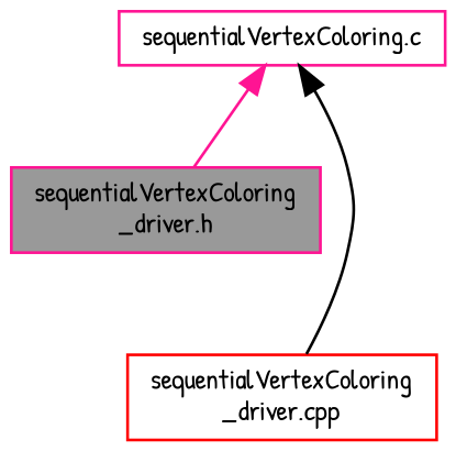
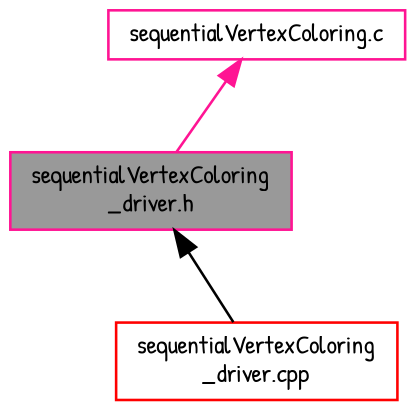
  digraph {
    fontname="Patrick Hand"
    node [color=deeppink fillcolor=white fontname="Patrick Hand" fontsize=10 shape=box style=filled]
    edge [dir=back fontname="Patrick Hand" fontsize=10 labelfontname=Helvetica labelfontsize=10 style=solid]
    n1 [fillcolor=grey60 fontcolor=black height=0.2 label="sequentialVertexColoring\l_driver.h" width=0.4]
    n2 [color=red height=0.2 label="sequentialVertexColoring\l_driver.cpp" width=0.4]
    n3 [height=0.2 label="sequentialVertexColoring.c" width=0.4]
-   n3 -> n2 [color=black]
+   n1 -> n2 [color=black]
    n3 -> n1 [color=deeppink]
  }
